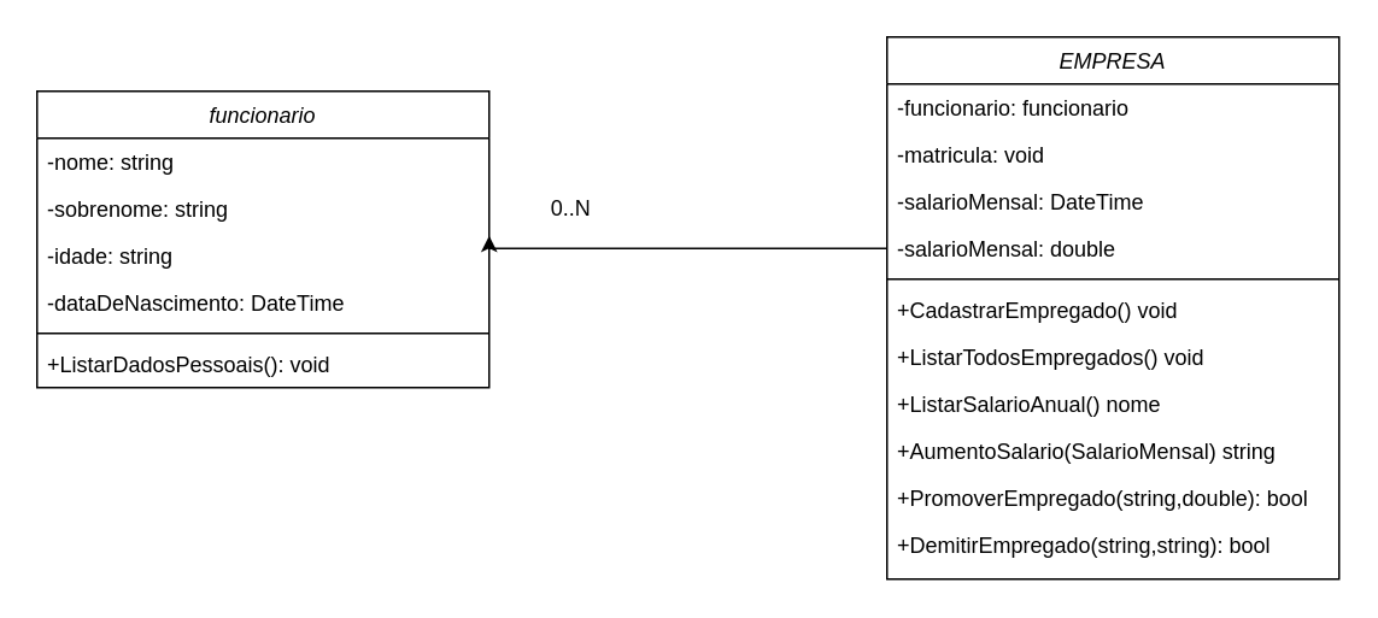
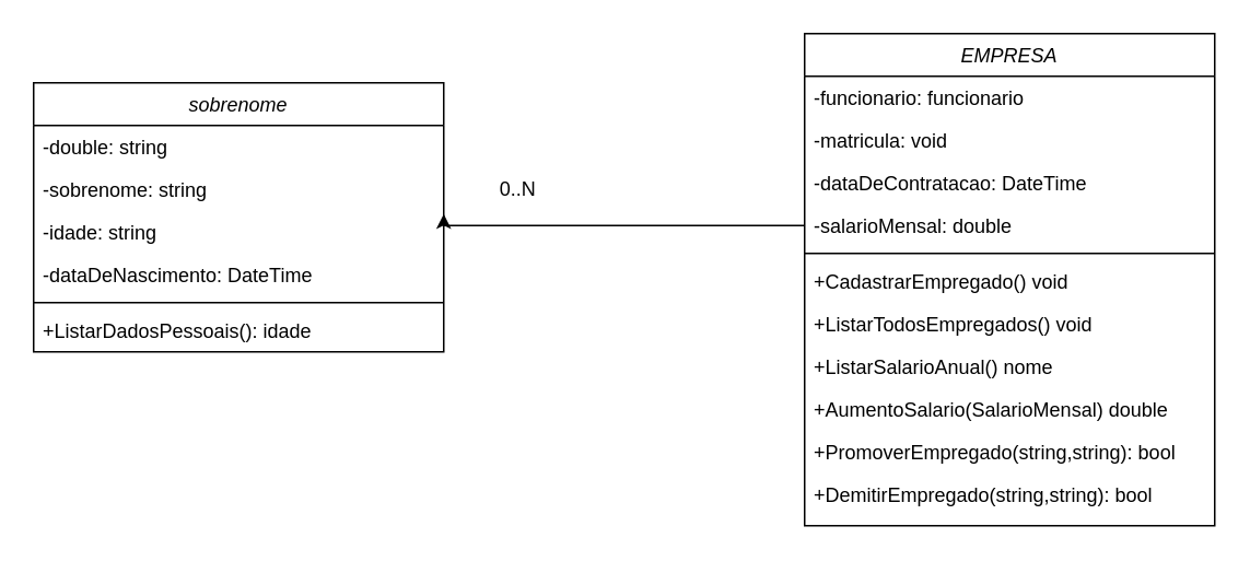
  <mxCell id="0" />
  <mxCell id="1" parent="0" />
- <mxCell id="2" value="funcionario" style="swimlane;fontStyle=2;align=center;verticalAlign=top;childLayout=stackLayout;horizontal=1;startSize=26;horizontalStack=0;resizeParent=1;resizeLast=0;collapsible=1;marginBottom=0;rounded=0;shadow=0;strokeWidth=1;" parent="1" vertex="1"><mxGeometry x="20" y="50" width="250" height="164" as="geometry"><mxRectangle x="230" y="140" width="160" height="26" as="alternateBounds" /></mxGeometry></mxCell>
- <mxCell id="3" value="-nome: string" style="text;align=left;verticalAlign=top;spacingLeft=4;spacingRight=4;overflow=hidden;rotatable=0;points=[[0,0.5],[1,0.5]];portConstraint=eastwest;" parent="2" vertex="1"><mxGeometry y="26" width="250" height="26" as="geometry" /></mxCell>
+ <mxCell id="2" value="sobrenome" style="swimlane;fontStyle=2;align=center;verticalAlign=top;childLayout=stackLayout;horizontal=1;startSize=26;horizontalStack=0;resizeParent=1;resizeLast=0;collapsible=1;marginBottom=0;rounded=0;shadow=0;strokeWidth=1;" parent="1" vertex="1"><mxGeometry x="20" y="50" width="250" height="164" as="geometry"><mxRectangle x="230" y="140" width="160" height="26" as="alternateBounds" /></mxGeometry></mxCell>
+ <mxCell id="3" value="-double: string" style="text;align=left;verticalAlign=top;spacingLeft=4;spacingRight=4;overflow=hidden;rotatable=0;points=[[0,0.5],[1,0.5]];portConstraint=eastwest;" parent="2" vertex="1"><mxGeometry y="26" width="250" height="26" as="geometry" /></mxCell>
  <mxCell id="4" value="-sobrenome: string" style="text;align=left;verticalAlign=top;spacingLeft=4;spacingRight=4;overflow=hidden;rotatable=0;points=[[0,0.5],[1,0.5]];portConstraint=eastwest;" vertex="1" parent="2"><mxGeometry y="52" width="250" height="26" as="geometry" /></mxCell>
  <mxCell id="5" value="-idade: string" style="text;align=left;verticalAlign=top;spacingLeft=4;spacingRight=4;overflow=hidden;rotatable=0;points=[[0,0.5],[1,0.5]];portConstraint=eastwest;rounded=0;shadow=0;html=0;" vertex="1" parent="2"><mxGeometry y="78" width="250" height="26" as="geometry" /></mxCell>
  <mxCell id="6" value="-dataDeNascimento: DateTime" style="text;align=left;verticalAlign=top;spacingLeft=4;spacingRight=4;overflow=hidden;rotatable=0;points=[[0,0.5],[1,0.5]];portConstraint=eastwest;rounded=0;shadow=0;html=0;" vertex="1" parent="2"><mxGeometry y="104" width="250" height="26" as="geometry" /></mxCell>
  <mxCell id="7" value="" style="line;html=1;strokeWidth=1;align=left;verticalAlign=middle;spacingTop=-1;spacingLeft=3;spacingRight=3;rotatable=0;labelPosition=right;points=[];portConstraint=eastwest;" parent="2" vertex="1"><mxGeometry y="130" width="250" height="8" as="geometry" /></mxCell>
- <mxCell id="8" value="+ListarDadosPessoais(): void" style="text;align=left;verticalAlign=top;spacingLeft=4;spacingRight=4;overflow=hidden;rotatable=0;points=[[0,0.5],[1,0.5]];portConstraint=eastwest;" vertex="1" parent="2"><mxGeometry y="138" width="250" height="26" as="geometry" /></mxCell>
+ <mxCell id="8" value="+ListarDadosPessoais(): idade" style="text;align=left;verticalAlign=top;spacingLeft=4;spacingRight=4;overflow=hidden;rotatable=0;points=[[0,0.5],[1,0.5]];portConstraint=eastwest;" vertex="1" parent="2"><mxGeometry y="138" width="250" height="26" as="geometry" /></mxCell>
  <mxCell id="9" value="EMPRESA" style="swimlane;fontStyle=2;align=center;verticalAlign=top;childLayout=stackLayout;horizontal=1;startSize=26;horizontalStack=0;resizeParent=1;resizeLast=0;collapsible=1;marginBottom=0;rounded=0;shadow=0;strokeWidth=1;" vertex="1" parent="1"><mxGeometry x="490" y="20" width="250" height="300" as="geometry"><mxRectangle x="230" y="140" width="160" height="26" as="alternateBounds" /></mxGeometry></mxCell>
  <mxCell id="10" value="-funcionario: funcionario" style="text;align=left;verticalAlign=top;spacingLeft=4;spacingRight=4;overflow=hidden;rotatable=0;points=[[0,0.5],[1,0.5]];portConstraint=eastwest;" vertex="1" parent="9"><mxGeometry y="26" width="250" height="26" as="geometry" /></mxCell>
  <mxCell id="11" value="-matricula: void" style="text;align=left;verticalAlign=top;spacingLeft=4;spacingRight=4;overflow=hidden;rotatable=0;points=[[0,0.5],[1,0.5]];portConstraint=eastwest;rounded=0;shadow=0;html=0;" vertex="1" parent="9"><mxGeometry y="52" width="250" height="26" as="geometry" /></mxCell>
- <mxCell id="12" value="-salarioMensal: DateTime" style="text;align=left;verticalAlign=top;spacingLeft=4;spacingRight=4;overflow=hidden;rotatable=0;points=[[0,0.5],[1,0.5]];portConstraint=eastwest;rounded=0;shadow=0;html=0;" vertex="1" parent="9"><mxGeometry y="78" width="250" height="26" as="geometry" /></mxCell>
+ <mxCell id="12" value="-dataDeContratacao: DateTime" style="text;align=left;verticalAlign=top;spacingLeft=4;spacingRight=4;overflow=hidden;rotatable=0;points=[[0,0.5],[1,0.5]];portConstraint=eastwest;rounded=0;shadow=0;html=0;" vertex="1" parent="9"><mxGeometry y="78" width="250" height="26" as="geometry" /></mxCell>
  <mxCell id="13" value="-salarioMensal: double" style="text;align=left;verticalAlign=top;spacingLeft=4;spacingRight=4;overflow=hidden;rotatable=0;points=[[0,0.5],[1,0.5]];portConstraint=eastwest;rounded=0;shadow=0;html=0;" vertex="1" parent="9"><mxGeometry y="104" width="250" height="26" as="geometry" /></mxCell>
  <mxCell id="14" value="" style="line;html=1;strokeWidth=1;align=left;verticalAlign=middle;spacingTop=-1;spacingLeft=3;spacingRight=3;rotatable=0;labelPosition=right;points=[];portConstraint=eastwest;" vertex="1" parent="9"><mxGeometry y="130" width="250" height="8" as="geometry" /></mxCell>
  <mxCell id="15" value="+CadastrarEmpregado() void" style="text;align=left;verticalAlign=top;spacingLeft=4;spacingRight=4;overflow=hidden;rotatable=0;points=[[0,0.5],[1,0.5]];portConstraint=eastwest;" vertex="1" parent="9"><mxGeometry y="138" width="250" height="26" as="geometry" /></mxCell>
  <mxCell id="16" value="+ListarTodosEmpregados() void" style="text;align=left;verticalAlign=top;spacingLeft=4;spacingRight=4;overflow=hidden;rotatable=0;points=[[0,0.5],[1,0.5]];portConstraint=eastwest;" vertex="1" parent="9"><mxGeometry y="164" width="250" height="26" as="geometry" /></mxCell>
  <mxCell id="17" value="+ListarSalarioAnual() nome" style="text;align=left;verticalAlign=top;spacingLeft=4;spacingRight=4;overflow=hidden;rotatable=0;points=[[0,0.5],[1,0.5]];portConstraint=eastwest;" vertex="1" parent="9"><mxGeometry y="190" width="250" height="26" as="geometry" /></mxCell>
- <mxCell id="18" value="+AumentoSalario(SalarioMensal) string" style="text;align=left;verticalAlign=top;spacingLeft=4;spacingRight=4;overflow=hidden;rotatable=0;points=[[0,0.5],[1,0.5]];portConstraint=eastwest;" vertex="1" parent="9"><mxGeometry y="216" width="250" height="26" as="geometry" /></mxCell>
- <mxCell id="19" value="+PromoverEmpregado(string,double): bool" style="text;align=left;verticalAlign=top;spacingLeft=4;spacingRight=4;overflow=hidden;rotatable=0;points=[[0,0.5],[1,0.5]];portConstraint=eastwest;" vertex="1" parent="9"><mxGeometry y="242" width="250" height="26" as="geometry" /></mxCell>
+ <mxCell id="18" value="+AumentoSalario(SalarioMensal) double" style="text;align=left;verticalAlign=top;spacingLeft=4;spacingRight=4;overflow=hidden;rotatable=0;points=[[0,0.5],[1,0.5]];portConstraint=eastwest;" vertex="1" parent="9"><mxGeometry y="216" width="250" height="26" as="geometry" /></mxCell>
+ <mxCell id="19" value="+PromoverEmpregado(string,string): bool" style="text;align=left;verticalAlign=top;spacingLeft=4;spacingRight=4;overflow=hidden;rotatable=0;points=[[0,0.5],[1,0.5]];portConstraint=eastwest;" vertex="1" parent="9"><mxGeometry y="242" width="250" height="26" as="geometry" /></mxCell>
  <mxCell id="20" value="+DemitirEmpregado(string,string): bool" style="text;align=left;verticalAlign=top;spacingLeft=4;spacingRight=4;overflow=hidden;rotatable=0;points=[[0,0.5],[1,0.5]];portConstraint=eastwest;" vertex="1" parent="9"><mxGeometry y="268" width="250" height="26" as="geometry" /></mxCell>
  <mxCell id="21" style="edgeStyle=orthogonalEdgeStyle;rounded=0;orthogonalLoop=1;jettySize=auto;html=1;exitX=0;exitY=0.5;exitDx=0;exitDy=0;entryX=1;entryY=0.5;entryDx=0;entryDy=0;strokeColor=none;endArrow=none;endFill=0;" edge="1" parent="1" source="13" target="5"><mxGeometry relative="1" as="geometry" /></mxCell>
  <mxCell id="22" style="edgeStyle=orthogonalEdgeStyle;rounded=0;orthogonalLoop=1;jettySize=auto;html=1;exitX=0;exitY=0.5;exitDx=0;exitDy=0;entryX=1;entryY=0.077;entryDx=0;entryDy=0;entryPerimeter=0;" edge="1" parent="1" source="13" target="5"><mxGeometry relative="1" as="geometry"><Array as="points"><mxPoint x="270" y="137" /></Array></mxGeometry></mxCell>
  <mxCell id="23" value="0..N" style="text;html=1;align=center;verticalAlign=middle;resizable=0;points=[];autosize=1;strokeColor=none;fillColor=none;" vertex="1" parent="1"><mxGeometry x="290" y="100" width="50" height="30" as="geometry" /></mxCell>
